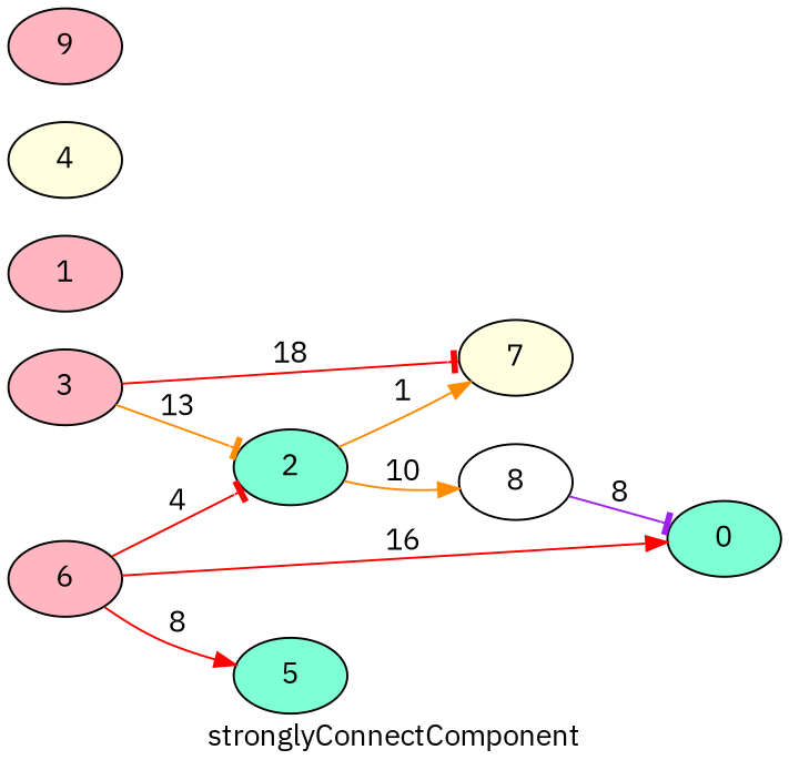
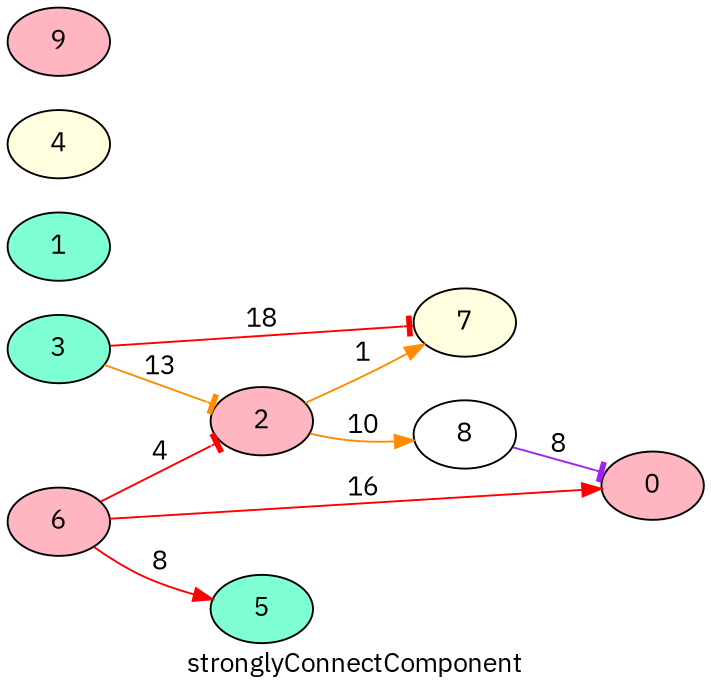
  digraph {
    fontname="IBM Plex Sans"
    label=stronglyConnectComponent
    rankdir=LR
    node [fillcolor=lightpink fontname="IBM Plex Sans" style=filled]
    edge [arrowhead=normal color=red fontname="IBM Plex Sans"]
-   0 [fillcolor=aquamarine]
-   1
+   0
+   1 [fillcolor=aquamarine]
    7 [fillcolor=lightyellow]
-   2 [fillcolor=aquamarine]
+   2
    8 [fillcolor=white]
-   3
+   3 [fillcolor=aquamarine]
    4 [fillcolor=lightyellow]
    5 [fillcolor=aquamarine]
    6
    9
    2 -> 7 [color=darkorange label=1]
    2 -> 8 [color=darkorange label=10]
    8 -> 0 [arrowhead=tee color=purple label=8]
    3 -> 7 [arrowhead=tee label=18]
    3 -> 2 [arrowhead=tee color=darkorange label=13]
    6 -> 0 [label=16]
    6 -> 2 [arrowhead=tee label=4]
    6 -> 5 [label=8]
  }
